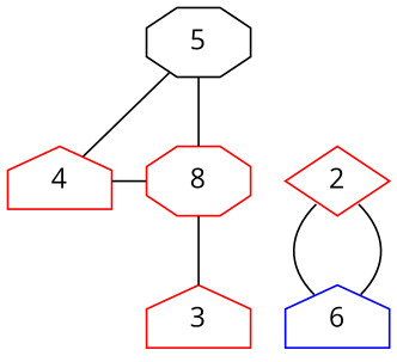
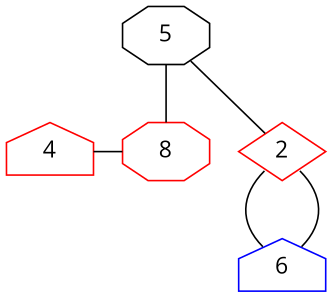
  graph {
    fontname="Open Sans"
    node [fontname="Open Sans" shape=house color=red]
    edge [fontname="Open Sans"]
    5 [shape=octagon color=""]
    4
    n3 [label=8 shape=octagon]
-   3
    2 [shape=diamond]
    6 [color=blue]
    subgraph sub_1 {
      rank=min
      5
    }
    subgraph sub_2 {
      rank=same
      4
      n3
    }
-   5 -- 4
+   5 -- 2
    4 -- n3
    n3 -- 5
-   n3 -- 3
    2 -- 6 [headport=ne tailport=se]
    2 -- 6 [headport=nw tailport=sw]
  }
